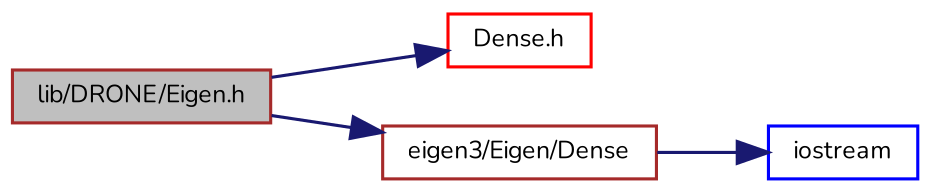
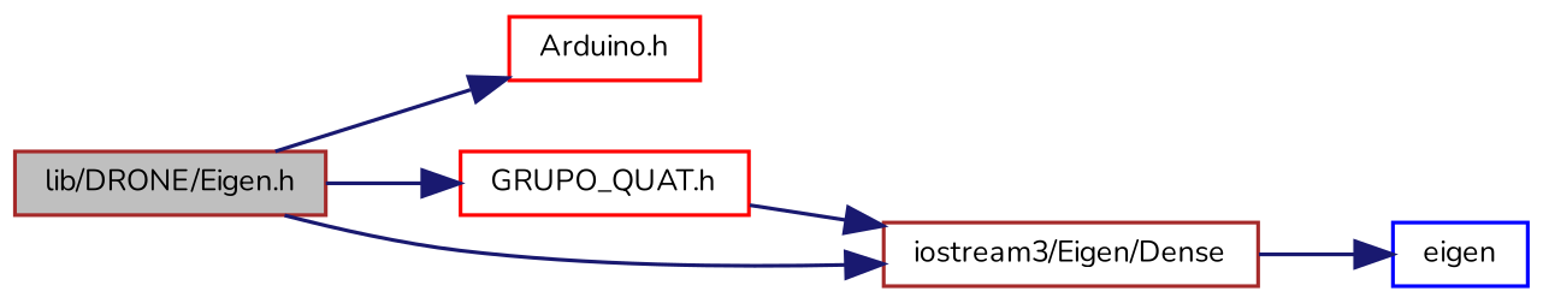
  digraph {
    fontname=Nunito
    rankdir=LR
    node [color=brown fontname=Nunito fontsize=8 shape=record]
    edge [color=midnightblue fontname=Nunito fontsize=8 labelfontname=DejaVuSansMono labelfontsize=8 style=solid]
    n1 [fillcolor=grey75 fontcolor=black height=0.2 label="lib/DRONE/Eigen.h" style=filled width=0.4]
-   n2 [color=red height=0.2 label="Dense.h" width=0.4]
-   n4 [height=0.2 label="eigen3/Eigen/Dense" width=0.4]
-   n5 [color=blue height=0.2 label=iostream width=0.4]
+   n2 [color=red height=0.2 label="Arduino.h" width=0.4]
+   n3 [color=red height=0.2 label="GRUPO_QUAT.h" width=0.4]
+   n4 [height=0.2 label="iostream3/Eigen/Dense" width=0.4]
+   n5 [color=blue height=0.2 label=eigen width=0.4]
    n1 -> n2
+   n1 -> n3
    n1 -> n4
+   n3 -> n4
    n4 -> n5
  }
